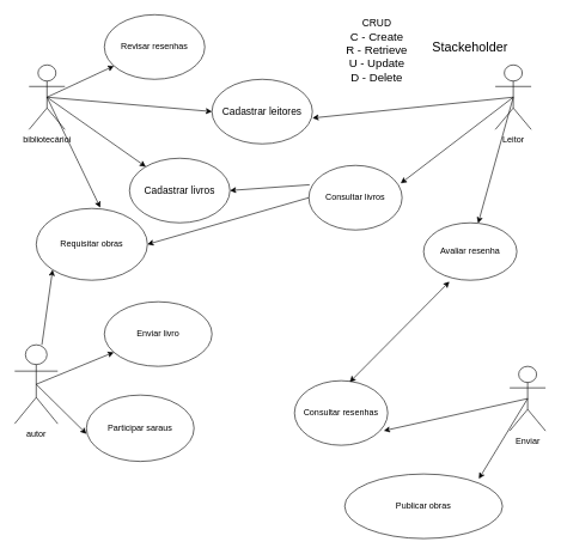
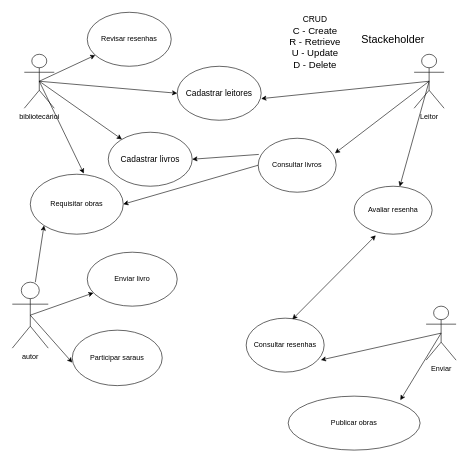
  <mxCell id="0" />
  <mxCell id="1" parent="0" />
  <mxCell id="2" value="bibliotecárioi" style="shape=umlActor;verticalLabelPosition=bottom;verticalAlign=top;html=1;outlineConnect=0;" vertex="1" parent="1"><mxGeometry x="40" y="90" width="50" height="90" as="geometry" /></mxCell>
  <mxCell id="3" value="Revisar resenhas" style="ellipse;whiteSpace=wrap;html=1;" vertex="1" parent="1"><mxGeometry x="145" width="140" height="90" as="geometry" y="20" /></mxCell>
  <mxCell id="4" value="" style="endArrow=classic;html=1;rounded=0;exitX=0.5;exitY=0.5;exitDx=0;exitDy=0;exitPerimeter=0;" edge="1" parent="1" source="2" target="3"><mxGeometry width="50" height="50" relative="1" as="geometry"><mxPoint x="110" y="160" as="sourcePoint" /><mxPoint x="200" y="130" as="targetPoint" /></mxGeometry></mxCell>
  <mxCell id="5" value="&lt;font style=&quot;font-size: 14px;&quot;&gt;Cadastrar leitores&lt;br&gt;&lt;/font&gt;" style="ellipse;whiteSpace=wrap;html=1;" vertex="1" parent="1"><mxGeometry x="295" y="110" width="140" height="90" as="geometry" /></mxCell>
  <mxCell id="6" value="" style="endArrow=classic;html=1;rounded=0;exitX=0.5;exitY=0.5;exitDx=0;exitDy=0;exitPerimeter=0;entryX=0;entryY=0.5;entryDx=0;entryDy=0;" edge="1" parent="1" source="2" target="5"><mxGeometry width="50" height="50" relative="1" as="geometry"><mxPoint x="80" y="190" as="sourcePoint" /><mxPoint x="190" y="205" as="targetPoint" /></mxGeometry></mxCell>
  <mxCell id="7" value="&lt;font style=&quot;font-size: 14px;&quot;&gt;Cadastrar livros&lt;/font&gt;" style="ellipse;whiteSpace=wrap;html=1;" vertex="1" parent="1"><mxGeometry x="180" y="220" width="140" height="90" as="geometry" /></mxCell>
  <mxCell id="8" value="" style="endArrow=classic;html=1;rounded=0;exitX=0.5;exitY=0.5;exitDx=0;exitDy=0;exitPerimeter=0;" edge="1" parent="1" source="2" target="7"><mxGeometry width="50" height="50" relative="1" as="geometry"><mxPoint x="90" y="190" as="sourcePoint" /><mxPoint x="150" y="250" as="targetPoint" /></mxGeometry></mxCell>
  <mxCell id="9" value="Requisitar obras" style="ellipse;whiteSpace=wrap;html=1;" vertex="1" parent="1"><mxGeometry x="50" y="290" width="155" height="100" as="geometry" /></mxCell>
  <mxCell id="10" value="" style="endArrow=classic;html=1;rounded=0;exitX=0.5;exitY=0.5;exitDx=0;exitDy=0;exitPerimeter=0;entryX=0.576;entryY=-0.012;entryDx=0;entryDy=0;entryPerimeter=0;" edge="1" parent="1" source="2" target="9"><mxGeometry width="50" height="50" relative="1" as="geometry"><mxPoint x="70" y="180" as="sourcePoint" /><mxPoint x="65" y="270" as="targetPoint" /></mxGeometry></mxCell>
  <mxCell id="11" value="&lt;div&gt;&lt;font style=&quot;font-size: 14px;&quot;&gt;CRUD&lt;/font&gt;&lt;/div&gt;&lt;div&gt;&lt;font size=&quot;3&quot;&gt;C - Create&lt;/font&gt;&lt;/div&gt;&lt;div&gt;&lt;font size=&quot;3&quot;&gt;R - Retrieve&lt;/font&gt;&lt;/div&gt;&lt;div&gt;&lt;font size=&quot;3&quot;&gt;U - Update&lt;/font&gt;&lt;/div&gt;&lt;div&gt;&lt;font size=&quot;3&quot;&gt;D - Delete&lt;br&gt;&lt;/font&gt;&lt;/div&gt;&lt;div&gt;&lt;font size=&quot;3&quot;&gt;&lt;br&gt;&lt;/font&gt;&lt;/div&gt;" style="text;strokeColor=none;align=center;fillColor=none;html=1;verticalAlign=middle;whiteSpace=wrap;rounded=0;" vertex="1" parent="1"><mxGeometry x="470" y="50" width="110" height="60" as="geometry" /></mxCell>
  <mxCell id="12" value="&lt;font style=&quot;font-size: 18px;&quot;&gt;Stackeholder&lt;/font&gt;" style="text;strokeColor=none;align=center;fillColor=none;html=1;verticalAlign=middle;whiteSpace=wrap;rounded=0;" vertex="1" parent="1"><mxGeometry x="625" y="50" width="60" height="30" as="geometry" /></mxCell>
- <mxCell id="13" value="autor" style="shape=umlActor;verticalLabelPosition=bottom;verticalAlign=top;html=1;outlineConnect=0;" vertex="1" parent="1"><mxGeometry x="20" y="480" width="60" height="110" as="geometry" /></mxCell>
+ <mxCell id="13" value="autor" style="shape=umlActor;verticalLabelPosition=bottom;verticalAlign=top;html=1;outlineConnect=0;" vertex="1" parent="1"><mxGeometry x="20" y="470" width="60" height="110" as="geometry" /></mxCell>
  <mxCell id="14" value="Enviar livro" style="ellipse;whiteSpace=wrap;html=1;" vertex="1" parent="1"><mxGeometry x="145" y="420" width="150" height="90" as="geometry" /></mxCell>
  <mxCell id="15" value="" style="endArrow=classic;html=1;rounded=0;exitX=0.5;exitY=0.5;exitDx=0;exitDy=0;exitPerimeter=0;" edge="1" parent="1" source="13" target="14"><mxGeometry width="50" height="50" relative="1" as="geometry"><mxPoint x="90" y="530" as="sourcePoint" /><mxPoint x="140" y="480" as="targetPoint" /></mxGeometry></mxCell>
  <mxCell id="16" value="Participar saraus" style="ellipse;whiteSpace=wrap;html=1;" vertex="1" parent="1"><mxGeometry x="120" y="550" width="150" height="92.5" as="geometry" /></mxCell>
  <mxCell id="17" value="" style="endArrow=classic;html=1;rounded=0;entryX=0;entryY=0.585;entryDx=0;entryDy=0;entryPerimeter=0;exitX=0.5;exitY=0.5;exitDx=0;exitDy=0;exitPerimeter=0;" edge="1" parent="1" source="13" target="16"><mxGeometry width="50" height="50" relative="1" as="geometry"><mxPoint x="70" y="570" as="sourcePoint" /><mxPoint x="120" y="520" as="targetPoint" /></mxGeometry></mxCell>
  <mxCell id="18" value="Enviar" style="shape=umlActor;verticalLabelPosition=bottom;verticalAlign=top;html=1;outlineConnect=0;" vertex="1" parent="1"><mxGeometry x="710" y="510" width="50" height="90" as="geometry" /></mxCell>
  <mxCell id="19" value="Consultar resenhas" style="ellipse;whiteSpace=wrap;html=1;" vertex="1" parent="1"><mxGeometry x="410" y="530" width="130" height="90" as="geometry" /></mxCell>
  <mxCell id="20" value="Publicar obras" style="ellipse;whiteSpace=wrap;html=1;" vertex="1" parent="1"><mxGeometry x="480" y="660" width="220" height="90" as="geometry" /></mxCell>
  <mxCell id="21" value="" style="endArrow=classic;html=1;rounded=0;exitX=0.5;exitY=0.5;exitDx=0;exitDy=0;exitPerimeter=0;entryX=0.958;entryY=0.775;entryDx=0;entryDy=0;entryPerimeter=0;" edge="1" parent="1" source="18" target="19"><mxGeometry width="50" height="50" relative="1" as="geometry"><mxPoint x="670" y="240" as="sourcePoint" /><mxPoint x="580" y="260" as="targetPoint" /></mxGeometry></mxCell>
  <mxCell id="22" value="" style="endArrow=classic;html=1;rounded=0;entryX=0.85;entryY=0.075;entryDx=0;entryDy=0;entryPerimeter=0;exitX=0.5;exitY=0.5;exitDx=0;exitDy=0;exitPerimeter=0;" edge="1" parent="1" source="18" target="20"><mxGeometry width="50" height="50" relative="1" as="geometry"><mxPoint x="710" y="370" as="sourcePoint" /><mxPoint x="610" y="310" as="targetPoint" /></mxGeometry></mxCell>
  <mxCell id="23" value="Leitor" style="shape=umlActor;verticalLabelPosition=bottom;verticalAlign=top;html=1;outlineConnect=0;" vertex="1" parent="1"><mxGeometry x="690" y="90" width="50" height="90" as="geometry" /></mxCell>
  <mxCell id="24" value="" style="endArrow=classic;html=1;rounded=0;exitX=0.5;exitY=0.5;exitDx=0;exitDy=0;exitPerimeter=0;" edge="1" parent="1" source="23" target="25"><mxGeometry width="50" height="50" relative="1" as="geometry"><mxPoint x="670" y="220" as="sourcePoint" /><mxPoint x="610" y="240" as="targetPoint" /></mxGeometry></mxCell>
  <mxCell id="25" value="Avaliar resenha" style="ellipse;whiteSpace=wrap;html=1;" vertex="1" parent="1"><mxGeometry x="590" y="310" width="130" height="80" as="geometry" /></mxCell>
  <mxCell id="26" value="" style="endArrow=classic;startArrow=classic;html=1;rounded=0;entryX=0.277;entryY=1.025;entryDx=0;entryDy=0;exitX=0.592;exitY=0.022;exitDx=0;exitDy=0;exitPerimeter=0;entryPerimeter=0;" edge="1" parent="1" source="19" target="25"><mxGeometry width="50" height="50" relative="1" as="geometry"><mxPoint x="500" y="360" as="sourcePoint" /><mxPoint x="550" y="310" as="targetPoint" /></mxGeometry></mxCell>
  <mxCell id="27" value="Consultar livros" style="ellipse;whiteSpace=wrap;html=1;" vertex="1" parent="1"><mxGeometry x="430" y="230" width="130" height="90" as="geometry" /></mxCell>
  <mxCell id="28" value="" style="endArrow=classic;html=1;rounded=0;exitX=0.5;exitY=0.5;exitDx=0;exitDy=0;exitPerimeter=0;entryX=0.985;entryY=0.278;entryDx=0;entryDy=0;entryPerimeter=0;" edge="1" parent="1" source="23" target="27"><mxGeometry width="50" height="50" relative="1" as="geometry"><mxPoint x="680" y="290" as="sourcePoint" /><mxPoint x="650" y="250" as="targetPoint" /></mxGeometry></mxCell>
  <mxCell id="29" value="" style="edgeStyle=none;orthogonalLoop=1;jettySize=auto;html=1;rounded=0;entryX=0;entryY=1;entryDx=0;entryDy=0;" edge="1" parent="1" source="13" target="9"><mxGeometry width="80" relative="1" as="geometry"><mxPoint x="0" y="440" as="sourcePoint" /><mxPoint x="80" y="440" as="targetPoint" /><Array as="points" /></mxGeometry></mxCell>
  <mxCell id="30" value="" style="edgeStyle=none;orthogonalLoop=1;jettySize=auto;html=1;rounded=0;entryX=1;entryY=0.6;entryDx=0;entryDy=0;entryPerimeter=0;exitX=0.5;exitY=0.5;exitDx=0;exitDy=0;exitPerimeter=0;" edge="1" parent="1" source="23" target="5"><mxGeometry width="80" relative="1" as="geometry"><mxPoint x="460" y="230" as="sourcePoint" /><mxPoint x="540" y="230" as="targetPoint" /><Array as="points" /></mxGeometry></mxCell>
  <mxCell id="31" value="" style="edgeStyle=none;orthogonalLoop=1;jettySize=auto;html=1;rounded=0;entryX=1;entryY=0.5;entryDx=0;entryDy=0;exitX=0.008;exitY=0.3;exitDx=0;exitDy=0;exitPerimeter=0;" edge="1" parent="1" source="27" target="7"><mxGeometry width="80" relative="1" as="geometry"><mxPoint x="300" y="300" as="sourcePoint" /><mxPoint x="380" y="300" as="targetPoint" /><Array as="points" /></mxGeometry></mxCell>
  <mxCell id="32" value="" style="edgeStyle=none;orthogonalLoop=1;jettySize=auto;html=1;rounded=0;entryX=1;entryY=0.5;entryDx=0;entryDy=0;exitX=0;exitY=0.5;exitDx=0;exitDy=0;" edge="1" parent="1" source="27" target="9"><mxGeometry width="80" relative="1" as="geometry"><mxPoint x="120" y="250" as="sourcePoint" /><mxPoint x="200" y="250" as="targetPoint" /><Array as="points" /></mxGeometry></mxCell>
